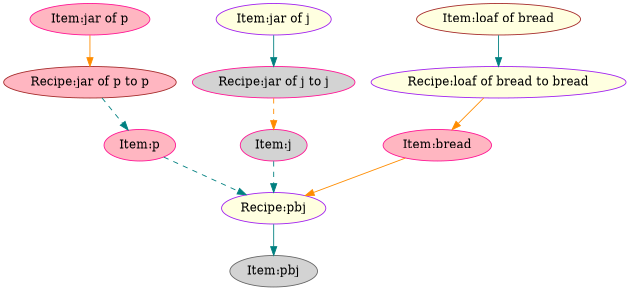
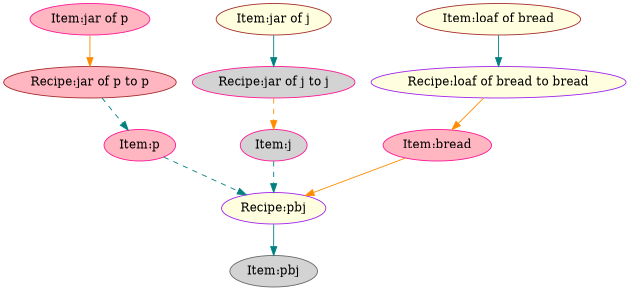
  strict digraph {
    node [color=deeppink fillcolor=lightyellow style=filled]
    edge [color=teal object=pbj style=solid]
    "Recipe:pbj" [color=purple]
    "Item:pbj" [color=gray40 fillcolor=lightgrey]
    "Recipe:jar of p to p" [color=brown fillcolor=lightpink]
    "Item:p" [fillcolor=lightpink]
    "Recipe:jar of j to j" [fillcolor=lightgrey]
    "Item:j" [fillcolor=lightgrey]
    "Recipe:loaf of bread to bread" [color=purple]
    "Item:bread" [fillcolor=lightpink]
    "Item:jar of p" [fillcolor=lightpink]
-   "Item:jar of j" [color=purple]
+   "Item:jar of j" [color=brown]
    "Item:loaf of bread" [color=brown]
    "Recipe:pbj" -> "Item:pbj"
    "Recipe:jar of p to p" -> "Item:p" [object="jar of p to p" style=dashed]
    "Item:p" -> "Recipe:pbj" [style=dashed]
    "Recipe:jar of j to j" -> "Item:j" [color=darkorange object="jar of j to j" style=dashed]
    "Item:j" -> "Recipe:pbj" [style=dashed]
    "Recipe:loaf of bread to bread" -> "Item:bread" [color=darkorange object="loaf of bread to bread"]
    "Item:bread" -> "Recipe:pbj" [color=darkorange]
    "Item:jar of p" -> "Recipe:jar of p to p" [color=darkorange object="jar of p to p"]
    "Item:jar of j" -> "Recipe:jar of j to j" [object="jar of j to j"]
    "Item:loaf of bread" -> "Recipe:loaf of bread to bread" [object="loaf of bread to bread"]
  }
